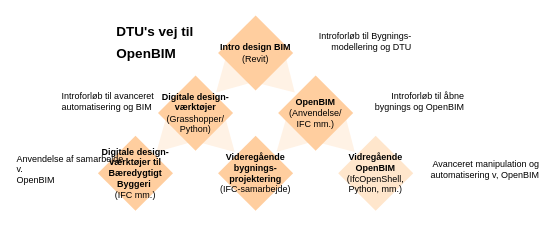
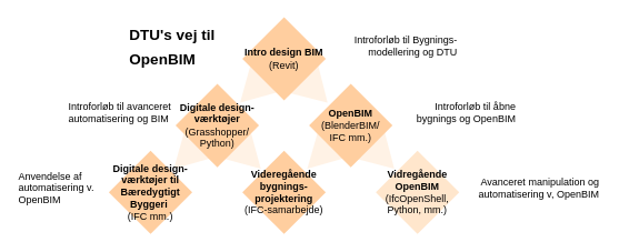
  <mxCell id="0" />
  <mxCell id="1" parent="0" />
  <mxCell id="2" value="" style="triangle;whiteSpace=wrap;html=1;rotation=135;strokeColor=none;fillColor=#ffe6cc;fillStyle=auto;opacity=50;" vertex="1" parent="1"><mxGeometry x="358.71" y="145.07" width="62.44" height="69.39" as="geometry" /></mxCell>
  <mxCell id="3" value="" style="triangle;whiteSpace=wrap;html=1;rotation=45;strokeColor=none;fillColor=#ffe6cc;fillStyle=auto;opacity=50;" vertex="1" parent="1"><mxGeometry x="421.64" y="146.22" width="59.17" height="69.39" as="geometry" /></mxCell>
  <mxCell id="4" value="" style="triangle;whiteSpace=wrap;html=1;rotation=45;strokeColor=none;fillColor=#ffe6cc;fillStyle=auto;opacity=50;" vertex="1" parent="1"><mxGeometry x="342.64" y="67.18" width="58" height="69.39" as="geometry" /></mxCell>
  <mxCell id="5" value="" style="triangle;whiteSpace=wrap;html=1;rotation=45;strokeColor=none;fillColor=#ffe6cc;fillStyle=auto;opacity=50;" vertex="1" parent="1"><mxGeometry x="260.39" y="145.71" width="60.64" height="69.39" as="geometry" /></mxCell>
  <mxCell id="6" value="" style="triangle;whiteSpace=wrap;html=1;rotation=135;strokeColor=none;fillColor=#ffe6cc;fillStyle=auto;opacity=50;" vertex="1" parent="1"><mxGeometry x="198.78" y="145.22" width="62" height="69.39" as="geometry" /></mxCell>
  <mxCell id="7" value="" style="triangle;whiteSpace=wrap;html=1;rotation=135;strokeColor=none;fillColor=#ffe6cc;fillStyle=auto;opacity=50;" vertex="1" parent="1"><mxGeometry x="278.32" y="65.95" width="61.46" height="69.39" as="geometry" /></mxCell>
  <mxCell id="8" value="&lt;h1&gt;&lt;font style=&quot;font-size: 18px;&quot;&gt;DTU's vej til OpenBIM&lt;/font&gt;&lt;/h1&gt;" style="text;html=1;strokeColor=none;fillColor=none;spacing=5;spacingTop=-20;whiteSpace=wrap;overflow=hidden;rounded=0;" vertex="1" parent="1"><mxGeometry x="150" y="20" width="180" height="70" as="geometry" /></mxCell>
  <mxCell id="9" value="&lt;b&gt;Intro design BIM&lt;/b&gt;&lt;br&gt;(Revit)" style="rhombus;whiteSpace=wrap;html=1;strokeColor=none;fillColor=#FFCE9F;" vertex="1" parent="1"><mxGeometry x="290" y="20" width="100" height="100" as="geometry" /></mxCell>
  <mxCell id="10" value="&lt;b&gt;Digitale design-værktøjer&lt;/b&gt;&lt;br&gt;(Grasshopper/&lt;br&gt;Python)" style="rhombus;whiteSpace=wrap;html=1;strokeColor=none;fillColor=#FFCE9F;" vertex="1" parent="1"><mxGeometry x="210" y="100" width="100" height="100" as="geometry" /></mxCell>
- <mxCell id="11" value="&lt;b&gt;OpenBIM&lt;/b&gt;&lt;br&gt;(Anvendelse/&lt;br&gt;IFC mm.)" style="rhombus;whiteSpace=wrap;html=1;strokeColor=none;fillColor=#FFCE9F;" vertex="1" parent="1"><mxGeometry x="370" y="100" width="100" height="100" as="geometry" /></mxCell>
+ <mxCell id="11" value="&lt;b&gt;OpenBIM&lt;/b&gt;&lt;br&gt;(BlenderBIM/&lt;br&gt;IFC mm.)" style="rhombus;whiteSpace=wrap;html=1;strokeColor=none;fillColor=#FFCE9F;" vertex="1" parent="1"><mxGeometry x="370" y="100" width="100" height="100" as="geometry" /></mxCell>
  <mxCell id="12" value="&lt;b&gt;Vidregående OpenBIM&lt;/b&gt;&lt;br&gt;(IfcOpenShell,&lt;br&gt;Python, mm.)" style="rhombus;whiteSpace=wrap;html=1;strokeColor=none;fillColor=#ffe6cc;" vertex="1" parent="1"><mxGeometry x="450" y="180" width="100" height="100" as="geometry" /></mxCell>
  <mxCell id="13" value="&lt;b&gt;Videregående bygnings-projektering&lt;/b&gt;&lt;br&gt;(IFC-samarbejde)" style="rhombus;whiteSpace=wrap;html=1;strokeColor=none;fillColor=#FFCE9F;" vertex="1" parent="1"><mxGeometry x="290" y="180" width="100" height="100" as="geometry" /></mxCell>
  <mxCell id="14" value="&lt;b&gt;Digitale design-værktøjer&amp;nbsp;til Bæredygtigt Byggeri&amp;nbsp;&lt;/b&gt;&lt;br&gt;(IFC mm.)" style="rhombus;whiteSpace=wrap;html=1;strokeColor=none;fillColor=#FFCE9F;" vertex="1" parent="1"><mxGeometry x="130" y="180" width="100" height="100" as="geometry" /></mxCell>
  <mxCell id="15" value="Introforløb til Bygnings-modellering og DTU" style="text;html=1;strokeColor=none;fillColor=none;align=right;verticalAlign=middle;whiteSpace=wrap;rounded=0;" vertex="1" parent="1"><mxGeometry x="380" y="40" width="170" height="30" as="geometry" /></mxCell>
  <mxCell id="16" value="Introforløb til avanceret automatisering og BIM" style="text;html=1;strokeColor=none;fillColor=none;align=left;verticalAlign=middle;whiteSpace=wrap;rounded=0;" vertex="1" parent="1"><mxGeometry x="80" y="120" width="130" height="30" as="geometry" /></mxCell>
  <mxCell id="17" value="Introforløb til åbne bygnings og OpenBIM" style="text;html=1;strokeColor=none;fillColor=none;align=right;verticalAlign=middle;whiteSpace=wrap;rounded=0;" vertex="1" parent="1"><mxGeometry x="470" y="120" width="150" height="30" as="geometry" /></mxCell>
  <mxCell id="18" value="Avanceret manipulation og automatisering v, OpenBIM" style="text;html=1;strokeColor=none;fillColor=none;align=right;verticalAlign=middle;whiteSpace=wrap;rounded=0;" vertex="1" parent="1"><mxGeometry x="570" y="210" width="150" height="30" as="geometry" /></mxCell>
- <mxCell id="19" value="Anvendelse af samarbejde v. &lt;br&gt;OpenBIM" style="text;html=1;strokeColor=none;fillColor=none;align=left;verticalAlign=middle;whiteSpace=wrap;rounded=0;" vertex="1" parent="1"><mxGeometry x="20" y="210" width="150" height="30" as="geometry" /></mxCell>
+ <mxCell id="19" value="Anvendelse af automatisering v. &lt;br&gt;OpenBIM" style="text;html=1;strokeColor=none;fillColor=none;align=left;verticalAlign=middle;whiteSpace=wrap;rounded=0;" vertex="1" parent="1"><mxGeometry x="20" y="210" width="150" height="30" as="geometry" /></mxCell>
